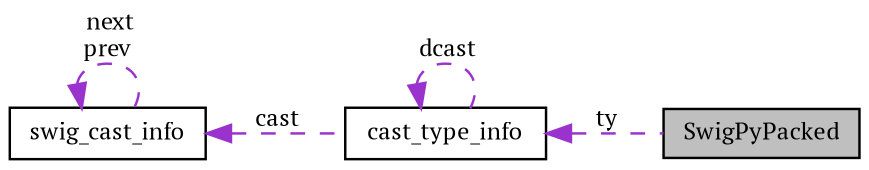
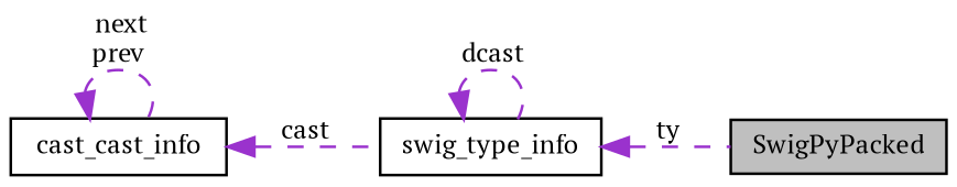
  digraph {
    fontname="PT Serif"
    rankdir=LR
    node [color=black fillcolor=white fontname="PT Serif" fontsize=10 shape=record style=filled]
    edge [color=darkorchid3 dir=back fontname="PT Serif" fontsize=10 labelfontname=Helvetica labelfontsize=10 style=dashed]
    n1 [fillcolor=grey75 fontcolor=black height=0.2 label=SwigPyPacked width=0.4]
-   n2 [height=0.2 label=cast_type_info width=0.4]
-   n3 [height=0.2 label=swig_cast_info width=0.4]
+   n2 [height=0.2 label=swig_type_info width=0.4]
+   n3 [height=0.2 label=cast_cast_info width=0.4]
    n2 -> n1 [label=" ty"]
    n2 -> n2 [label=" dcast"]
    n3 -> n2 [label=" cast"]
    n3 -> n3 [label=" next\nprev"]
  }
